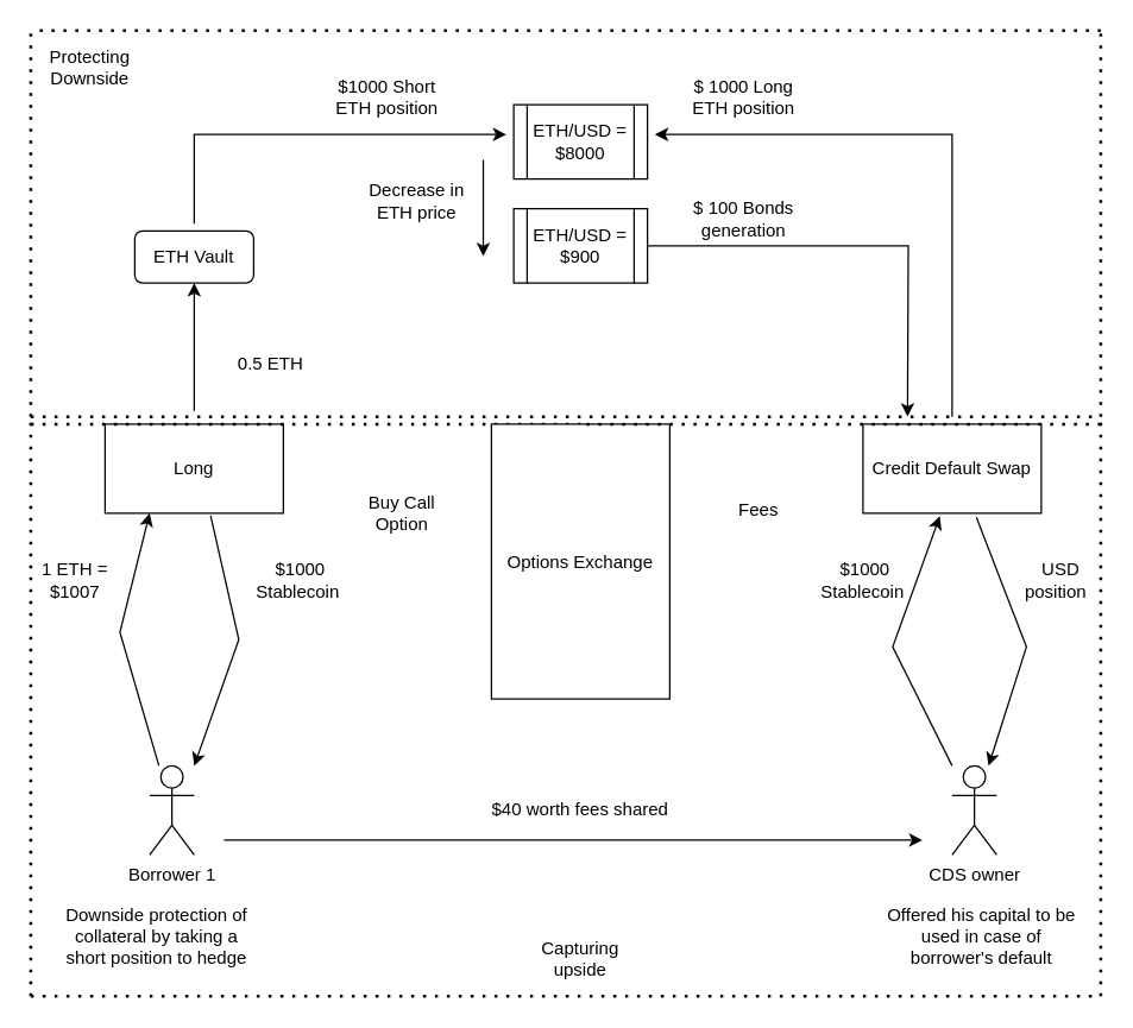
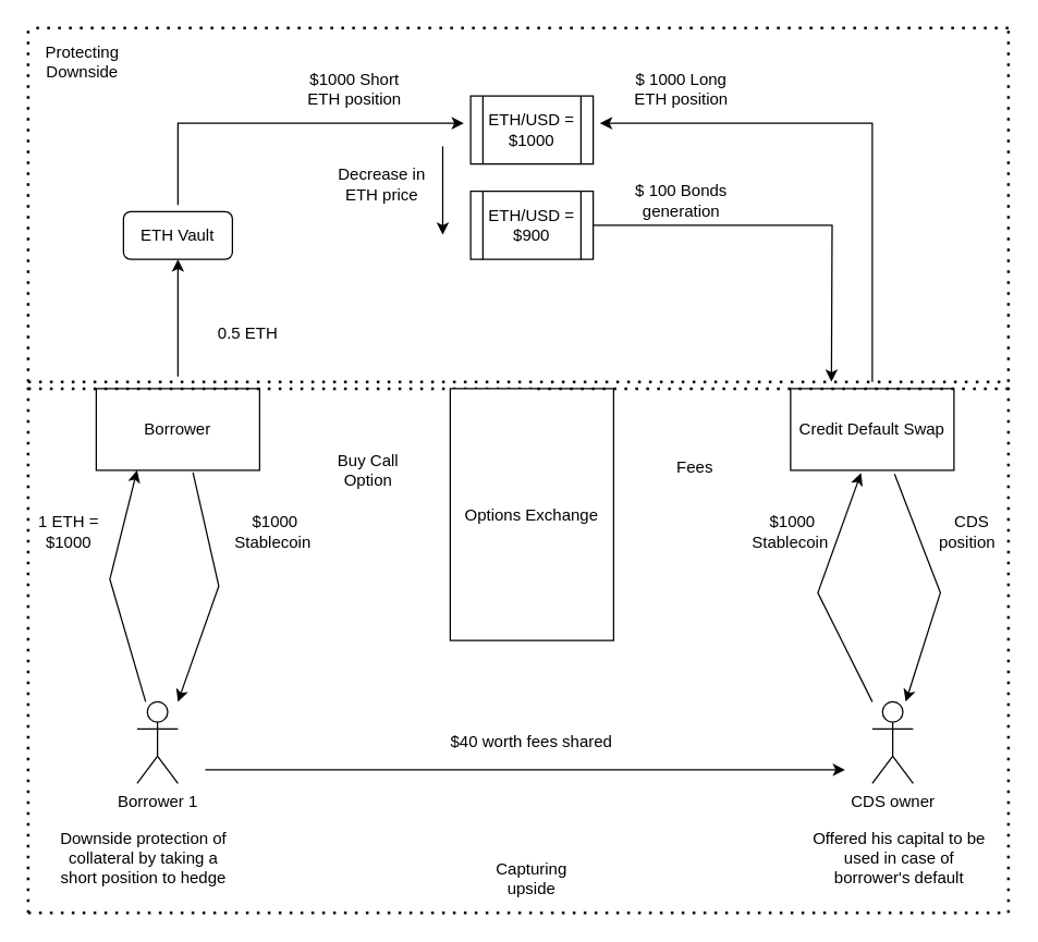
  <mxCell id="0" />
  <mxCell id="1" parent="0" />
- <mxCell id="2" value="Long" style="rounded=0;whiteSpace=wrap;html=1;" parent="1" vertex="1"><mxGeometry x="70" y="285" width="120" height="60" as="geometry" /></mxCell>
+ <mxCell id="2" value="Borrower" style="rounded=0;whiteSpace=wrap;html=1;" parent="1" vertex="1"><mxGeometry x="70" y="285" width="120" height="60" as="geometry" /></mxCell>
  <mxCell id="3" value="Credit Default Swap" style="rounded=0;whiteSpace=wrap;html=1;" parent="1" vertex="1"><mxGeometry x="580" y="285" width="120" height="60" as="geometry" /></mxCell>
  <mxCell id="4" value="Borrower 1" style="shape=umlActor;verticalLabelPosition=bottom;verticalAlign=top;html=1;outlineConnect=0;" parent="1" vertex="1"><mxGeometry x="100" y="515" width="30" height="60" as="geometry" /></mxCell>
  <mxCell id="5" value="" style="endArrow=classic;html=1;rounded=0;entryX=0.25;entryY=1;entryDx=0;entryDy=0;" parent="1" source="4" target="2" edge="1"><mxGeometry width="50" height="50" relative="1" as="geometry"><mxPoint x="350" y="455" as="sourcePoint" /><mxPoint x="90" y="355" as="targetPoint" /><Array as="points"><mxPoint x="80" y="425" /></Array></mxGeometry></mxCell>
  <mxCell id="6" value="" style="endArrow=classic;html=1;rounded=0;exitX=0.592;exitY=1.028;exitDx=0;exitDy=0;exitPerimeter=0;" parent="1" source="2" edge="1"><mxGeometry width="50" height="50" relative="1" as="geometry"><mxPoint x="350" y="455" as="sourcePoint" /><mxPoint x="130" y="515" as="targetPoint" /><Array as="points"><mxPoint x="160" y="430" /></Array></mxGeometry></mxCell>
- <mxCell id="7" value="1 ETH = $1007" style="text;html=1;strokeColor=none;fillColor=none;align=center;verticalAlign=middle;whiteSpace=wrap;rounded=0;" parent="1" vertex="1"><mxGeometry x="20" y="375" width="60" height="30" as="geometry" /></mxCell>
+ <mxCell id="7" value="1 ETH = $1000" style="text;html=1;strokeColor=none;fillColor=none;align=center;verticalAlign=middle;whiteSpace=wrap;rounded=0;" parent="1" vertex="1"><mxGeometry x="20" y="375" width="60" height="30" as="geometry" /></mxCell>
  <mxCell id="8" value="&amp;nbsp;$1000 Stablecoin" style="text;html=1;strokeColor=none;fillColor=none;align=center;verticalAlign=middle;whiteSpace=wrap;rounded=0;" parent="1" vertex="1"><mxGeometry x="170" y="375" width="60" height="30" as="geometry" /></mxCell>
  <mxCell id="9" value="Downside protection of collateral by taking a short position to hedge" style="text;html=1;strokeColor=none;fillColor=none;align=center;verticalAlign=middle;whiteSpace=wrap;rounded=0;" parent="1" vertex="1"><mxGeometry x="40" y="615" width="130" height="30" as="geometry" /></mxCell>
  <mxCell id="10" value="Buy Call Option" style="text;html=1;strokeColor=none;fillColor=none;align=center;verticalAlign=middle;whiteSpace=wrap;rounded=0;" parent="1" vertex="1"><mxGeometry x="240" y="330" width="60" height="30" as="geometry" /></mxCell>
  <mxCell id="11" value="" style="endArrow=classic;html=1;rounded=0;entryX=0.431;entryY=1.033;entryDx=0;entryDy=0;entryPerimeter=0;" parent="1" source="13" target="3" edge="1"><mxGeometry width="50" height="50" relative="1" as="geometry"><mxPoint x="630" y="555" as="sourcePoint" /><mxPoint x="630" y="355" as="targetPoint" /><Array as="points"><mxPoint x="600" y="435" /></Array></mxGeometry></mxCell>
  <mxCell id="12" value="" style="endArrow=classic;html=1;rounded=0;exitX=0.636;exitY=1.044;exitDx=0;exitDy=0;exitPerimeter=0;" parent="1" source="3" target="13" edge="1"><mxGeometry width="50" height="50" relative="1" as="geometry"><mxPoint x="660" y="355" as="sourcePoint" /><mxPoint x="680" y="555" as="targetPoint" /><Array as="points"><mxPoint x="690" y="435" /></Array></mxGeometry></mxCell>
  <mxCell id="13" value="CDS owner" style="shape=umlActor;verticalLabelPosition=bottom;verticalAlign=top;html=1;outlineConnect=0;" parent="1" vertex="1"><mxGeometry x="640" y="515" width="30" height="60" as="geometry" /></mxCell>
  <mxCell id="14" value="Fees" style="text;html=1;strokeColor=none;fillColor=none;align=center;verticalAlign=middle;whiteSpace=wrap;rounded=0;" parent="1" vertex="1"><mxGeometry x="480" y="325" width="60" height="35" as="geometry" /></mxCell>
  <mxCell id="15" value="" style="endArrow=classic;html=1;rounded=0;" parent="1" edge="1"><mxGeometry width="50" height="50" relative="1" as="geometry"><mxPoint x="150" y="565" as="sourcePoint" /><mxPoint x="620" y="565" as="targetPoint" /><Array as="points"><mxPoint x="370" y="565" /></Array></mxGeometry></mxCell>
  <mxCell id="16" value="$40 worth fees shared" style="text;html=1;strokeColor=none;fillColor=none;align=center;verticalAlign=middle;whiteSpace=wrap;rounded=0;" parent="1" vertex="1"><mxGeometry x="290" y="530" width="200" height="30" as="geometry" /></mxCell>
  <mxCell id="17" value="&amp;nbsp;$1000 Stablecoin" style="text;html=1;strokeColor=none;fillColor=none;align=center;verticalAlign=middle;whiteSpace=wrap;rounded=0;" parent="1" vertex="1"><mxGeometry x="550" y="375" width="60" height="30" as="geometry" /></mxCell>
- <mxCell id="18" value="&amp;nbsp; USD position" style="text;html=1;strokeColor=none;fillColor=none;align=center;verticalAlign=middle;whiteSpace=wrap;rounded=0;" parent="1" vertex="1"><mxGeometry x="680" y="375" width="60" height="30" as="geometry" /></mxCell>
+ <mxCell id="18" value="&amp;nbsp; CDS position" style="text;html=1;strokeColor=none;fillColor=none;align=center;verticalAlign=middle;whiteSpace=wrap;rounded=0;" parent="1" vertex="1"><mxGeometry x="680" y="375" width="60" height="30" as="geometry" /></mxCell>
  <mxCell id="19" value="Offered his capital to be used in case of borrower's default" style="text;html=1;strokeColor=none;fillColor=none;align=center;verticalAlign=middle;whiteSpace=wrap;rounded=0;" parent="1" vertex="1"><mxGeometry x="590" y="615" width="140" height="30" as="geometry" /></mxCell>
  <mxCell id="20" value="" style="endArrow=classic;html=1;rounded=0;" parent="1" edge="1"><mxGeometry width="50" height="50" relative="1" as="geometry"><mxPoint x="130" y="276" as="sourcePoint" /><mxPoint x="130" y="190" as="targetPoint" /></mxGeometry></mxCell>
  <mxCell id="21" value="ETH Vault" style="rounded=1;whiteSpace=wrap;html=1;" parent="1" vertex="1"><mxGeometry x="90" y="155" width="80" height="35" as="geometry" /></mxCell>
  <mxCell id="22" value="&amp;nbsp;0.5 ETH" style="text;html=1;strokeColor=none;fillColor=none;align=center;verticalAlign=middle;whiteSpace=wrap;rounded=0;" parent="1" vertex="1"><mxGeometry x="150" y="230" width="60" height="30" as="geometry" /></mxCell>
- <mxCell id="23" value="ETH/USD = $8000" style="shape=process;whiteSpace=wrap;html=1;backgroundOutline=1;" parent="1" vertex="1"><mxGeometry x="345" y="70" width="90" height="50" as="geometry" /></mxCell>
+ <mxCell id="23" value="ETH/USD = $1000" style="shape=process;whiteSpace=wrap;html=1;backgroundOutline=1;" parent="1" vertex="1"><mxGeometry x="345" y="70" width="90" height="50" as="geometry" /></mxCell>
  <mxCell id="24" value="" style="endArrow=classic;html=1;rounded=0;" parent="1" edge="1"><mxGeometry width="50" height="50" relative="1" as="geometry"><mxPoint x="130" y="150" as="sourcePoint" /><mxPoint x="340" y="90" as="targetPoint" /><Array as="points"><mxPoint x="130" y="90" /></Array></mxGeometry></mxCell>
  <mxCell id="25" value="$1000 Short ETH position" style="text;html=1;strokeColor=none;fillColor=none;align=center;verticalAlign=middle;whiteSpace=wrap;rounded=0;" parent="1" vertex="1"><mxGeometry x="220" y="50" width="80" height="30" as="geometry" /></mxCell>
  <mxCell id="26" value="" style="endArrow=classic;html=1;rounded=0;" parent="1" edge="1"><mxGeometry width="50" height="50" relative="1" as="geometry"><mxPoint x="640" y="280" as="sourcePoint" /><mxPoint x="440" y="90" as="targetPoint" /><Array as="points"><mxPoint x="640" y="90" /></Array></mxGeometry></mxCell>
  <mxCell id="27" value="$ 1000 Long &lt;br&gt;ETH position" style="text;html=1;strokeColor=none;fillColor=none;align=center;verticalAlign=middle;whiteSpace=wrap;rounded=0;" parent="1" vertex="1"><mxGeometry x="450" y="50" width="100" height="30" as="geometry" /></mxCell>
  <mxCell id="28" value="" style="endArrow=none;dashed=1;html=1;dashPattern=1 3;strokeWidth=2;rounded=0;" parent="1" edge="1"><mxGeometry width="50" height="50" relative="1" as="geometry"><mxPoint x="20" y="280" as="sourcePoint" /><mxPoint x="740" y="280" as="targetPoint" /></mxGeometry></mxCell>
  <mxCell id="29" value="" style="endArrow=none;dashed=1;html=1;dashPattern=1 3;strokeWidth=2;rounded=0;" parent="1" edge="1"><mxGeometry width="50" height="50" relative="1" as="geometry"><mxPoint x="740" y="20" as="sourcePoint" /><mxPoint x="20" y="20" as="targetPoint" /></mxGeometry></mxCell>
  <mxCell id="30" value="" style="endArrow=none;dashed=1;html=1;dashPattern=1 3;strokeWidth=2;rounded=0;" parent="1" edge="1"><mxGeometry width="50" height="50" relative="1" as="geometry"><mxPoint x="20" y="280" as="sourcePoint" /><mxPoint x="20" y="20" as="targetPoint" /><Array as="points"><mxPoint x="20" y="150" /></Array></mxGeometry></mxCell>
  <mxCell id="31" value="" style="endArrow=none;dashed=1;html=1;dashPattern=1 3;strokeWidth=2;rounded=0;" parent="1" edge="1"><mxGeometry width="50" height="50" relative="1" as="geometry"><mxPoint x="740" y="280" as="sourcePoint" /><mxPoint x="740" y="20" as="targetPoint" /><Array as="points"><mxPoint x="740" y="150" /></Array></mxGeometry></mxCell>
  <mxCell id="32" value="Protecting Downside" style="text;html=1;strokeColor=none;fillColor=none;align=center;verticalAlign=middle;whiteSpace=wrap;rounded=0;" parent="1" vertex="1"><mxGeometry x="30" y="30" width="60" height="30" as="geometry" /></mxCell>
  <mxCell id="33" value="" style="endArrow=none;dashed=1;html=1;dashPattern=1 3;strokeWidth=2;rounded=0;" parent="1" edge="1"><mxGeometry width="50" height="50" relative="1" as="geometry"><mxPoint x="20" y="670" as="sourcePoint" /><mxPoint x="740" y="670" as="targetPoint" /><Array as="points" /></mxGeometry></mxCell>
  <mxCell id="34" value="" style="endArrow=none;dashed=1;html=1;dashPattern=1 3;strokeWidth=2;rounded=0;startArrow=none;exitX=0.5;exitY=0;exitDx=0;exitDy=0;" parent="1" edge="1" source="41"><mxGeometry width="50" height="50" relative="1" as="geometry"><mxPoint x="740" y="285" as="sourcePoint" /><mxPoint x="20" y="285" as="targetPoint" /><Array as="points" /></mxGeometry></mxCell>
  <mxCell id="35" value="" style="endArrow=none;dashed=1;html=1;dashPattern=1 3;strokeWidth=2;rounded=0;" parent="1" edge="1"><mxGeometry width="50" height="50" relative="1" as="geometry"><mxPoint x="20" y="670" as="sourcePoint" /><mxPoint x="20" y="280" as="targetPoint" /><Array as="points"><mxPoint x="20" y="460" /></Array></mxGeometry></mxCell>
  <mxCell id="36" value="" style="endArrow=none;dashed=1;html=1;dashPattern=1 3;strokeWidth=2;rounded=0;" parent="1" edge="1"><mxGeometry width="50" height="50" relative="1" as="geometry"><mxPoint x="740" y="670" as="sourcePoint" /><mxPoint x="740" y="280" as="targetPoint" /><Array as="points"><mxPoint x="740" y="530" /></Array></mxGeometry></mxCell>
  <mxCell id="37" value="Capturing upside" style="text;html=1;strokeColor=none;fillColor=none;align=center;verticalAlign=middle;whiteSpace=wrap;rounded=0;" parent="1" vertex="1"><mxGeometry x="360" y="630" width="60" height="30" as="geometry" /></mxCell>
  <mxCell id="38" style="edgeStyle=orthogonalEdgeStyle;rounded=0;orthogonalLoop=1;jettySize=auto;html=1;exitX=1;exitY=0.5;exitDx=0;exitDy=0;" edge="1" parent="1" source="39"><mxGeometry relative="1" as="geometry"><mxPoint x="610" y="280" as="targetPoint" /></mxGeometry></mxCell>
  <mxCell id="39" value="ETH/USD = $900" style="shape=process;whiteSpace=wrap;html=1;backgroundOutline=1;" vertex="1" parent="1"><mxGeometry x="345" y="140" width="90" height="50" as="geometry" /></mxCell>
  <mxCell id="40" value="&lt;br&gt;$ 100 Bonds generation&lt;br&gt;" style="text;html=1;strokeColor=none;fillColor=none;align=center;verticalAlign=middle;whiteSpace=wrap;rounded=0;" vertex="1" parent="1"><mxGeometry x="450" y="125" width="100" height="30" as="geometry" /></mxCell>
  <mxCell id="41" value="Options Exchange" style="rounded=0;whiteSpace=wrap;html=1;" parent="1" vertex="1"><mxGeometry x="330" y="285" width="120" height="185" as="geometry" /></mxCell>
  <mxCell id="42" value="" style="endArrow=none;dashed=1;html=1;dashPattern=1 3;strokeWidth=2;rounded=0;" edge="1" parent="1" target="41"><mxGeometry width="50" height="50" relative="1" as="geometry"><mxPoint x="740" y="285" as="sourcePoint" /><mxPoint x="20" y="285" as="targetPoint" /><Array as="points"><mxPoint x="390" y="285" /></Array></mxGeometry></mxCell>
  <mxCell id="43" value="" style="endArrow=classic;html=1;rounded=0;" edge="1" parent="1"><mxGeometry width="50" height="50" relative="1" as="geometry"><mxPoint x="324.5" y="107" as="sourcePoint" /><mxPoint x="324.5" y="172" as="targetPoint" /></mxGeometry></mxCell>
  <mxCell id="44" value="Decrease in ETH price" style="text;html=1;strokeColor=none;fillColor=none;align=center;verticalAlign=middle;whiteSpace=wrap;rounded=0;" vertex="1" parent="1"><mxGeometry x="240" y="120" width="80" height="30" as="geometry" /></mxCell>
